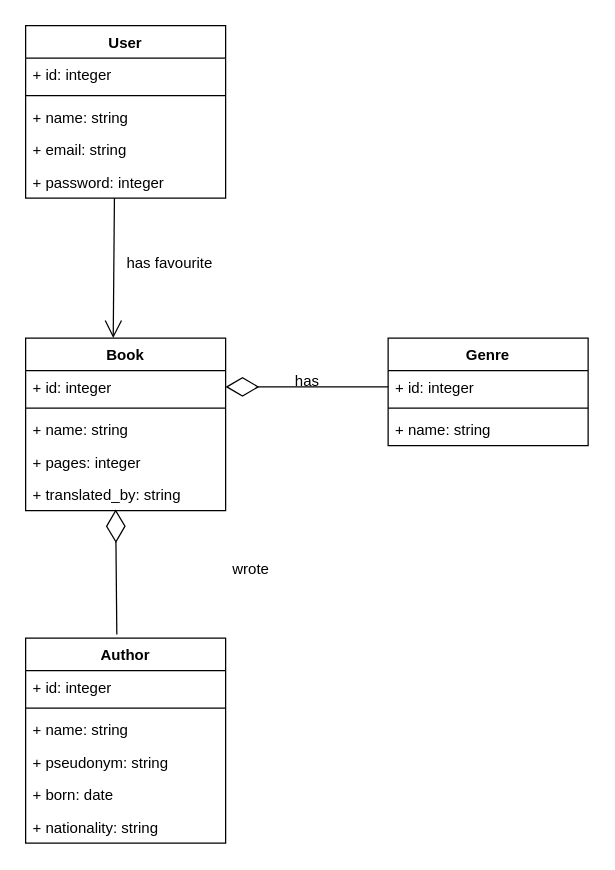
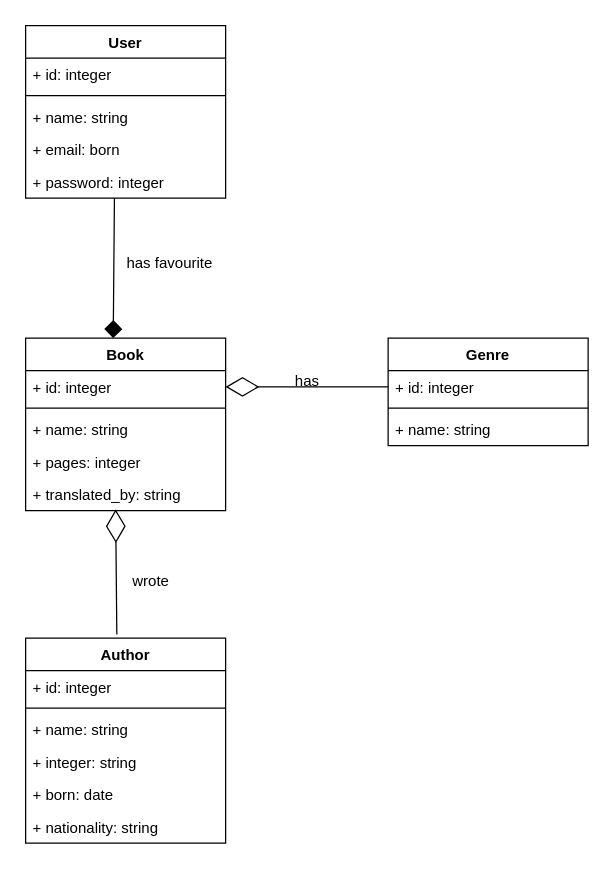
  <mxCell id="0" />
  <mxCell id="1" parent="0" />
  <mxCell id="2" value="User" style="swimlane;fontStyle=1;align=center;verticalAlign=top;childLayout=stackLayout;horizontal=1;startSize=26;horizontalStack=0;resizeParent=1;resizeParentMax=0;resizeLast=0;collapsible=1;marginBottom=0;" parent="1" vertex="1"><mxGeometry x="20" y="20" width="160" height="138" as="geometry" /></mxCell>
  <mxCell id="3" value="+ id: integer" style="text;strokeColor=none;fillColor=none;align=left;verticalAlign=top;spacingLeft=4;spacingRight=4;overflow=hidden;rotatable=0;points=[[0,0.5],[1,0.5]];portConstraint=eastwest;" parent="2" vertex="1"><mxGeometry y="26" width="160" height="26" as="geometry" /></mxCell>
  <mxCell id="4" value="" style="line;strokeWidth=1;fillColor=none;align=left;verticalAlign=middle;spacingTop=-1;spacingLeft=3;spacingRight=3;rotatable=0;labelPosition=right;points=[];portConstraint=eastwest;strokeColor=inherit;" parent="2" vertex="1"><mxGeometry y="52" width="160" height="8" as="geometry" /></mxCell>
  <mxCell id="5" value="+ name: string" style="text;strokeColor=none;fillColor=none;align=left;verticalAlign=top;spacingLeft=4;spacingRight=4;overflow=hidden;rotatable=0;points=[[0,0.5],[1,0.5]];portConstraint=eastwest;" parent="2" vertex="1"><mxGeometry y="60" width="160" height="26" as="geometry" /></mxCell>
- <mxCell id="6" value="+ email: string" style="text;strokeColor=none;fillColor=none;align=left;verticalAlign=top;spacingLeft=4;spacingRight=4;overflow=hidden;rotatable=0;points=[[0,0.5],[1,0.5]];portConstraint=eastwest;" parent="2" vertex="1"><mxGeometry y="86" width="160" height="26" as="geometry" /></mxCell>
+ <mxCell id="6" value="+ email: born" style="text;strokeColor=none;fillColor=none;align=left;verticalAlign=top;spacingLeft=4;spacingRight=4;overflow=hidden;rotatable=0;points=[[0,0.5],[1,0.5]];portConstraint=eastwest;" parent="2" vertex="1"><mxGeometry y="86" width="160" height="26" as="geometry" /></mxCell>
  <mxCell id="7" value="+ password: integer" style="text;strokeColor=none;fillColor=none;align=left;verticalAlign=top;spacingLeft=4;spacingRight=4;overflow=hidden;rotatable=0;points=[[0,0.5],[1,0.5]];portConstraint=eastwest;" parent="2" vertex="1"><mxGeometry y="112" width="160" height="26" as="geometry" /></mxCell>
  <mxCell id="8" value="Book" style="swimlane;fontStyle=1;align=center;verticalAlign=top;childLayout=stackLayout;horizontal=1;startSize=26;horizontalStack=0;resizeParent=1;resizeParentMax=0;resizeLast=0;collapsible=1;marginBottom=0;" parent="1" vertex="1"><mxGeometry x="20" y="270" width="160" height="138" as="geometry" /></mxCell>
  <mxCell id="9" value="+ id: integer" style="text;strokeColor=none;fillColor=none;align=left;verticalAlign=top;spacingLeft=4;spacingRight=4;overflow=hidden;rotatable=0;points=[[0,0.5],[1,0.5]];portConstraint=eastwest;" parent="8" vertex="1"><mxGeometry y="26" width="160" height="26" as="geometry" /></mxCell>
  <mxCell id="10" value="" style="line;strokeWidth=1;fillColor=none;align=left;verticalAlign=middle;spacingTop=-1;spacingLeft=3;spacingRight=3;rotatable=0;labelPosition=right;points=[];portConstraint=eastwest;strokeColor=inherit;" parent="8" vertex="1"><mxGeometry y="52" width="160" height="8" as="geometry" /></mxCell>
  <mxCell id="11" value="+ name: string" style="text;strokeColor=none;fillColor=none;align=left;verticalAlign=top;spacingLeft=4;spacingRight=4;overflow=hidden;rotatable=0;points=[[0,0.5],[1,0.5]];portConstraint=eastwest;" parent="8" vertex="1"><mxGeometry y="60" width="160" height="26" as="geometry" /></mxCell>
  <mxCell id="12" value="+ pages: integer" style="text;strokeColor=none;fillColor=none;align=left;verticalAlign=top;spacingLeft=4;spacingRight=4;overflow=hidden;rotatable=0;points=[[0,0.5],[1,0.5]];portConstraint=eastwest;" parent="8" vertex="1"><mxGeometry y="86" width="160" height="26" as="geometry" /></mxCell>
  <mxCell id="13" value="+ translated_by: string" style="text;strokeColor=none;fillColor=none;align=left;verticalAlign=top;spacingLeft=4;spacingRight=4;overflow=hidden;rotatable=0;points=[[0,0.5],[1,0.5]];portConstraint=eastwest;" parent="8" vertex="1"><mxGeometry y="112" width="160" height="26" as="geometry" /></mxCell>
  <mxCell id="14" value="Genre" style="swimlane;fontStyle=1;align=center;verticalAlign=top;childLayout=stackLayout;horizontal=1;startSize=26;horizontalStack=0;resizeParent=1;resizeParentMax=0;resizeLast=0;collapsible=1;marginBottom=0;" parent="1" vertex="1"><mxGeometry x="310" y="270" width="160" height="86" as="geometry" /></mxCell>
  <mxCell id="15" value="+ id: integer" style="text;strokeColor=none;fillColor=none;align=left;verticalAlign=top;spacingLeft=4;spacingRight=4;overflow=hidden;rotatable=0;points=[[0,0.5],[1,0.5]];portConstraint=eastwest;" parent="14" vertex="1"><mxGeometry y="26" width="160" height="26" as="geometry" /></mxCell>
  <mxCell id="16" value="" style="line;strokeWidth=1;fillColor=none;align=left;verticalAlign=middle;spacingTop=-1;spacingLeft=3;spacingRight=3;rotatable=0;labelPosition=right;points=[];portConstraint=eastwest;strokeColor=inherit;" parent="14" vertex="1"><mxGeometry y="52" width="160" height="8" as="geometry" /></mxCell>
  <mxCell id="17" value="+ name: string" style="text;strokeColor=none;fillColor=none;align=left;verticalAlign=top;spacingLeft=4;spacingRight=4;overflow=hidden;rotatable=0;points=[[0,0.5],[1,0.5]];portConstraint=eastwest;" parent="14" vertex="1"><mxGeometry y="60" width="160" height="26" as="geometry" /></mxCell>
  <mxCell id="18" value="Author" style="swimlane;fontStyle=1;align=center;verticalAlign=top;childLayout=stackLayout;horizontal=1;startSize=26;horizontalStack=0;resizeParent=1;resizeParentMax=0;resizeLast=0;collapsible=1;marginBottom=0;" parent="1" vertex="1"><mxGeometry x="20" y="510" width="160" height="164" as="geometry" /></mxCell>
  <mxCell id="19" value="+ id: integer" style="text;strokeColor=none;fillColor=none;align=left;verticalAlign=top;spacingLeft=4;spacingRight=4;overflow=hidden;rotatable=0;points=[[0,0.5],[1,0.5]];portConstraint=eastwest;" parent="18" vertex="1"><mxGeometry y="26" width="160" height="26" as="geometry" /></mxCell>
  <mxCell id="20" value="" style="line;strokeWidth=1;fillColor=none;align=left;verticalAlign=middle;spacingTop=-1;spacingLeft=3;spacingRight=3;rotatable=0;labelPosition=right;points=[];portConstraint=eastwest;strokeColor=inherit;" parent="18" vertex="1"><mxGeometry y="52" width="160" height="8" as="geometry" /></mxCell>
  <mxCell id="21" value="+ name: string" style="text;strokeColor=none;fillColor=none;align=left;verticalAlign=top;spacingLeft=4;spacingRight=4;overflow=hidden;rotatable=0;points=[[0,0.5],[1,0.5]];portConstraint=eastwest;" parent="18" vertex="1"><mxGeometry y="60" width="160" height="26" as="geometry" /></mxCell>
- <mxCell id="22" value="+ pseudonym: string" style="text;strokeColor=none;fillColor=none;align=left;verticalAlign=top;spacingLeft=4;spacingRight=4;overflow=hidden;rotatable=0;points=[[0,0.5],[1,0.5]];portConstraint=eastwest;" parent="18" vertex="1"><mxGeometry y="86" width="160" height="26" as="geometry" /></mxCell>
+ <mxCell id="22" value="+ integer: string" style="text;strokeColor=none;fillColor=none;align=left;verticalAlign=top;spacingLeft=4;spacingRight=4;overflow=hidden;rotatable=0;points=[[0,0.5],[1,0.5]];portConstraint=eastwest;" parent="18" vertex="1"><mxGeometry y="86" width="160" height="26" as="geometry" /></mxCell>
  <mxCell id="23" value="+ born: date" style="text;strokeColor=none;fillColor=none;align=left;verticalAlign=top;spacingLeft=4;spacingRight=4;overflow=hidden;rotatable=0;points=[[0,0.5],[1,0.5]];portConstraint=eastwest;" parent="18" vertex="1"><mxGeometry y="112" width="160" height="26" as="geometry" /></mxCell>
  <mxCell id="24" value="+ nationality: string" style="text;strokeColor=none;fillColor=none;align=left;verticalAlign=top;spacingLeft=4;spacingRight=4;overflow=hidden;rotatable=0;points=[[0,0.5],[1,0.5]];portConstraint=eastwest;" parent="18" vertex="1"><mxGeometry y="138" width="160" height="26" as="geometry" /></mxCell>
  <mxCell id="25" value="" style="endArrow=diamondThin;endFill=0;endSize=24;html=1;rounded=0;exitX=0.456;exitY=-0.018;exitDx=0;exitDy=0;exitPerimeter=0;entryX=0.45;entryY=0.962;entryDx=0;entryDy=0;entryPerimeter=0;" parent="1" source="18" target="13" edge="1"><mxGeometry width="160" relative="1" as="geometry"><mxPoint x="-20" y="220" as="sourcePoint" /><mxPoint x="93" y="460" as="targetPoint" /></mxGeometry></mxCell>
  <mxCell id="26" value="" style="endArrow=diamondThin;endFill=0;endSize=24;html=1;rounded=0;exitX=0;exitY=0.5;exitDx=0;exitDy=0;entryX=1;entryY=0.5;entryDx=0;entryDy=0;" parent="1" source="15" target="9" edge="1"><mxGeometry width="160" relative="1" as="geometry"><mxPoint x="103" y="577" as="sourcePoint" /><mxPoint x="103" y="470" as="targetPoint" /></mxGeometry></mxCell>
- <mxCell id="27" value="wrote" style="text;html=1;align=center;verticalAlign=middle;resizable=0;points=[];autosize=1;strokeColor=none;fillColor=none;" parent="1" vertex="1"><mxGeometry x="175" y="440" width="50" height="30" as="geometry" /></mxCell>
+ <mxCell id="27" value="wrote" style="text;html=1;align=center;verticalAlign=middle;resizable=0;points=[];autosize=1;strokeColor=none;fillColor=none;" parent="1" vertex="1"><mxGeometry x="95" y="450" width="50" height="30" as="geometry" /></mxCell>
  <mxCell id="28" value="has" style="text;html=1;align=center;verticalAlign=middle;resizable=0;points=[];autosize=1;strokeColor=none;fillColor=none;" parent="1" vertex="1"><mxGeometry x="225" y="290" width="40" height="30" as="geometry" /></mxCell>
  <mxCell id="29" value="has favourite" style="text;html=1;align=center;verticalAlign=middle;resizable=0;points=[];autosize=1;strokeColor=none;fillColor=none;" parent="1" vertex="1"><mxGeometry x="90" y="195" width="90" height="30" as="geometry" /></mxCell>
- <mxCell id="30" value="" style="endArrow=open;endFill=1;endSize=12;html=1;rounded=0;exitX=0.444;exitY=1;exitDx=0;exitDy=0;exitPerimeter=0;entryX=0.438;entryY=0;entryDx=0;entryDy=0;entryPerimeter=0;" parent="1" source="7" target="8" edge="1"><mxGeometry width="160" relative="1" as="geometry"><mxPoint x="120" y="380" as="sourcePoint" /><mxPoint x="280" y="380" as="targetPoint" /></mxGeometry></mxCell>
+ <mxCell id="30" value="" style="endArrow=diamond;endFill=1;endSize=12;html=1;rounded=0;exitX=0.444;exitY=1;exitDx=0;exitDy=0;exitPerimeter=0;entryX=0.438;entryY=0;entryDx=0;entryDy=0;entryPerimeter=0;" parent="1" source="7" target="8" edge="1"><mxGeometry width="160" relative="1" as="geometry"><mxPoint x="120" y="380" as="sourcePoint" /><mxPoint x="280" y="380" as="targetPoint" /></mxGeometry></mxCell>
